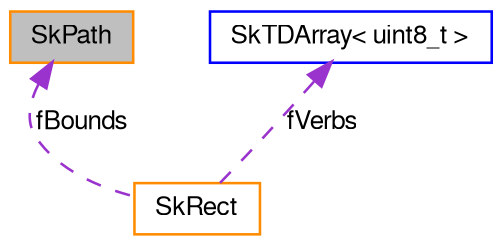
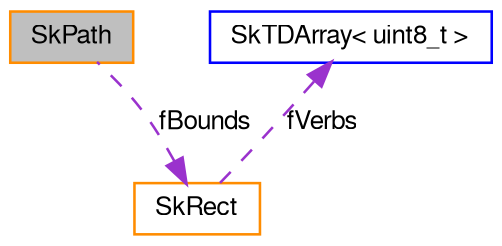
  digraph {
    node [color=darkorange fillcolor=white fontname=FreeSans fontsize=10 shape=record style=filled]
    edge [color=darkorchid3 dir=back fontname=FreeSans fontsize=10 labelfontname=FreeSans labelfontsize=10 style=dashed]
    n1 [fillcolor=grey75 fontcolor=black height=0.2 label=SkPath width=0.4]
    n2 [height=0.2 label=SkRect width=0.4]
    n3 [color=blue height=0.2 label="SkTDArray\< uint8_t \>" width=0.4]
-   n1 -> n2 [label=fBounds]
+   n2 -> n1 [label=fBounds]
    n3 -> n2 [label=fVerbs]
  }
